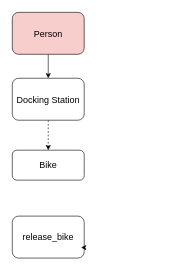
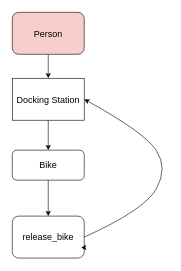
  <mxCell id="0" />
  <mxCell id="1" parent="0" />
  <mxCell id="2" value="&lt;font style=&quot;font-size: 15px&quot;&gt;release_bike&lt;/font&gt;" style="rounded=1;whiteSpace=wrap;html=1;" vertex="1" parent="1"><mxGeometry x="20" y="360" width="120" height="70" as="geometry" /></mxCell>
  <mxCell id="3" style="edgeStyle=orthogonalEdgeStyle;rounded=0;orthogonalLoop=1;jettySize=auto;html=1;exitX=1;exitY=0.75;exitDx=0;exitDy=0;entryX=0.957;entryY=0.755;entryDx=0;entryDy=0;entryPerimeter=0;" edge="1" parent="1" source="2" target="2"><mxGeometry relative="1" as="geometry" /></mxCell>
  <mxCell id="4" value="" style="edgeStyle=orthogonalEdgeStyle;rounded=0;orthogonalLoop=1;jettySize=auto;html=1;" edge="1" parent="1" source="5" target="9"><mxGeometry relative="1" as="geometry" /></mxCell>
  <mxCell id="5" value="&lt;span style=&quot;font-size: 15px&quot;&gt;Person&lt;/span&gt;" style="rounded=1;whiteSpace=wrap;html=1;fillColor=#f8cecc;" vertex="1" parent="1"><mxGeometry x="20" y="20" width="120" height="70" as="geometry" /></mxCell>
+ <mxCell id="6" value="" style="edgeStyle=orthogonalEdgeStyle;rounded=0;orthogonalLoop=1;jettySize=auto;html=1;" edge="1" parent="1" source="7" target="2"><mxGeometry relative="1" as="geometry" /></mxCell>
  <mxCell id="7" value="&lt;span style=&quot;font-size: 15px&quot;&gt;Bike&lt;/span&gt;" style="rounded=1;whiteSpace=wrap;html=1;" vertex="1" parent="1"><mxGeometry x="20" y="250" width="120" height="50" as="geometry" /></mxCell>
- <mxCell id="8" value="" style="edgeStyle=orthogonalEdgeStyle;rounded=0;orthogonalLoop=1;jettySize=auto;html=1;dashed=1;" edge="1" parent="1" source="9" target="7"><mxGeometry relative="1" as="geometry" /></mxCell>
- <mxCell id="9" value="&lt;span style=&quot;font-size: 15px&quot;&gt;Docking Station&lt;/span&gt;" style="rounded=1;whiteSpace=wrap;html=1;" vertex="1" parent="1"><mxGeometry x="20" y="130" width="120" height="70" as="geometry" /></mxCell>
+ <mxCell id="8" value="" style="edgeStyle=orthogonalEdgeStyle;rounded=0;orthogonalLoop=1;jettySize=auto;html=1;" edge="1" parent="1" source="9" target="7"><mxGeometry relative="1" as="geometry" /></mxCell>
+ <mxCell id="9" value="&lt;span style=&quot;font-size: 15px&quot;&gt;Docking Station&lt;/span&gt;" style="whiteSpace=wrap;html=1;rounded=0;" vertex="1" parent="1"><mxGeometry x="20" y="130" width="120" height="70" as="geometry" /></mxCell>
+ <mxCell id="10" value="" style="curved=1;endArrow=classic;html=1;exitX=1;exitY=0.5;exitDx=0;exitDy=0;entryX=1;entryY=0.5;entryDx=0;entryDy=0;" edge="1" parent="1" source="2" target="9"><mxGeometry width="50" height="50" relative="1" as="geometry"><mxPoint x="580" y="390" as="sourcePoint" /><mxPoint x="630" y="340" as="targetPoint" /><Array as="points"><mxPoint x="240" y="350" /><mxPoint x="280" y="280" /><mxPoint x="240" y="220" /></Array></mxGeometry></mxCell>
